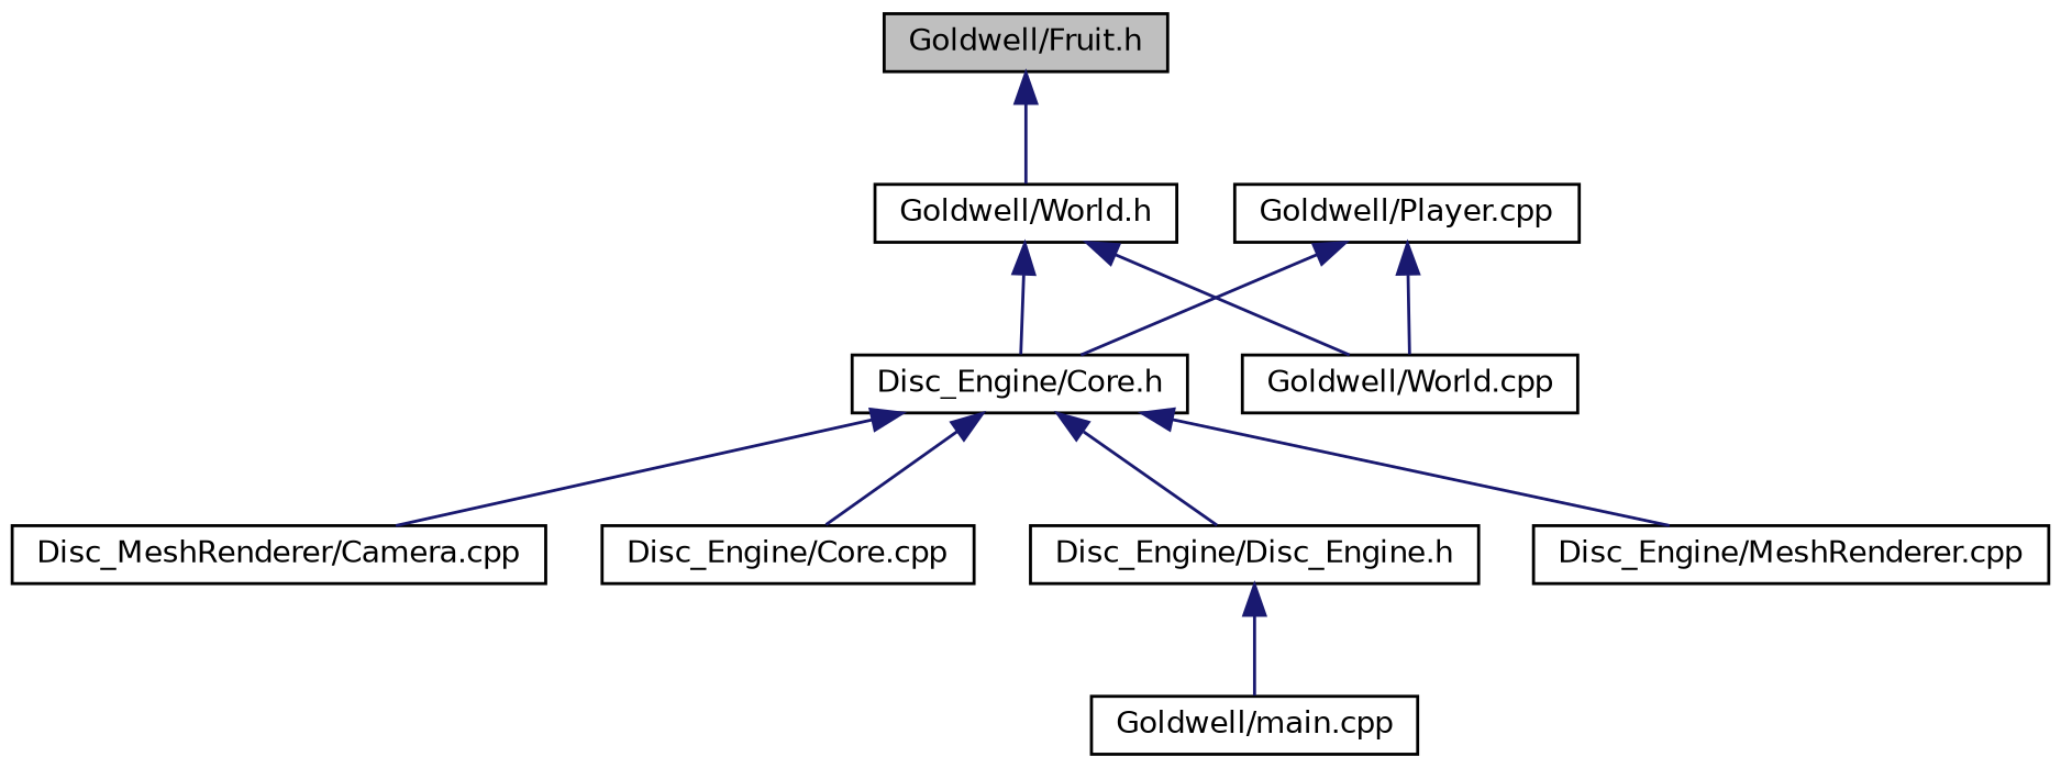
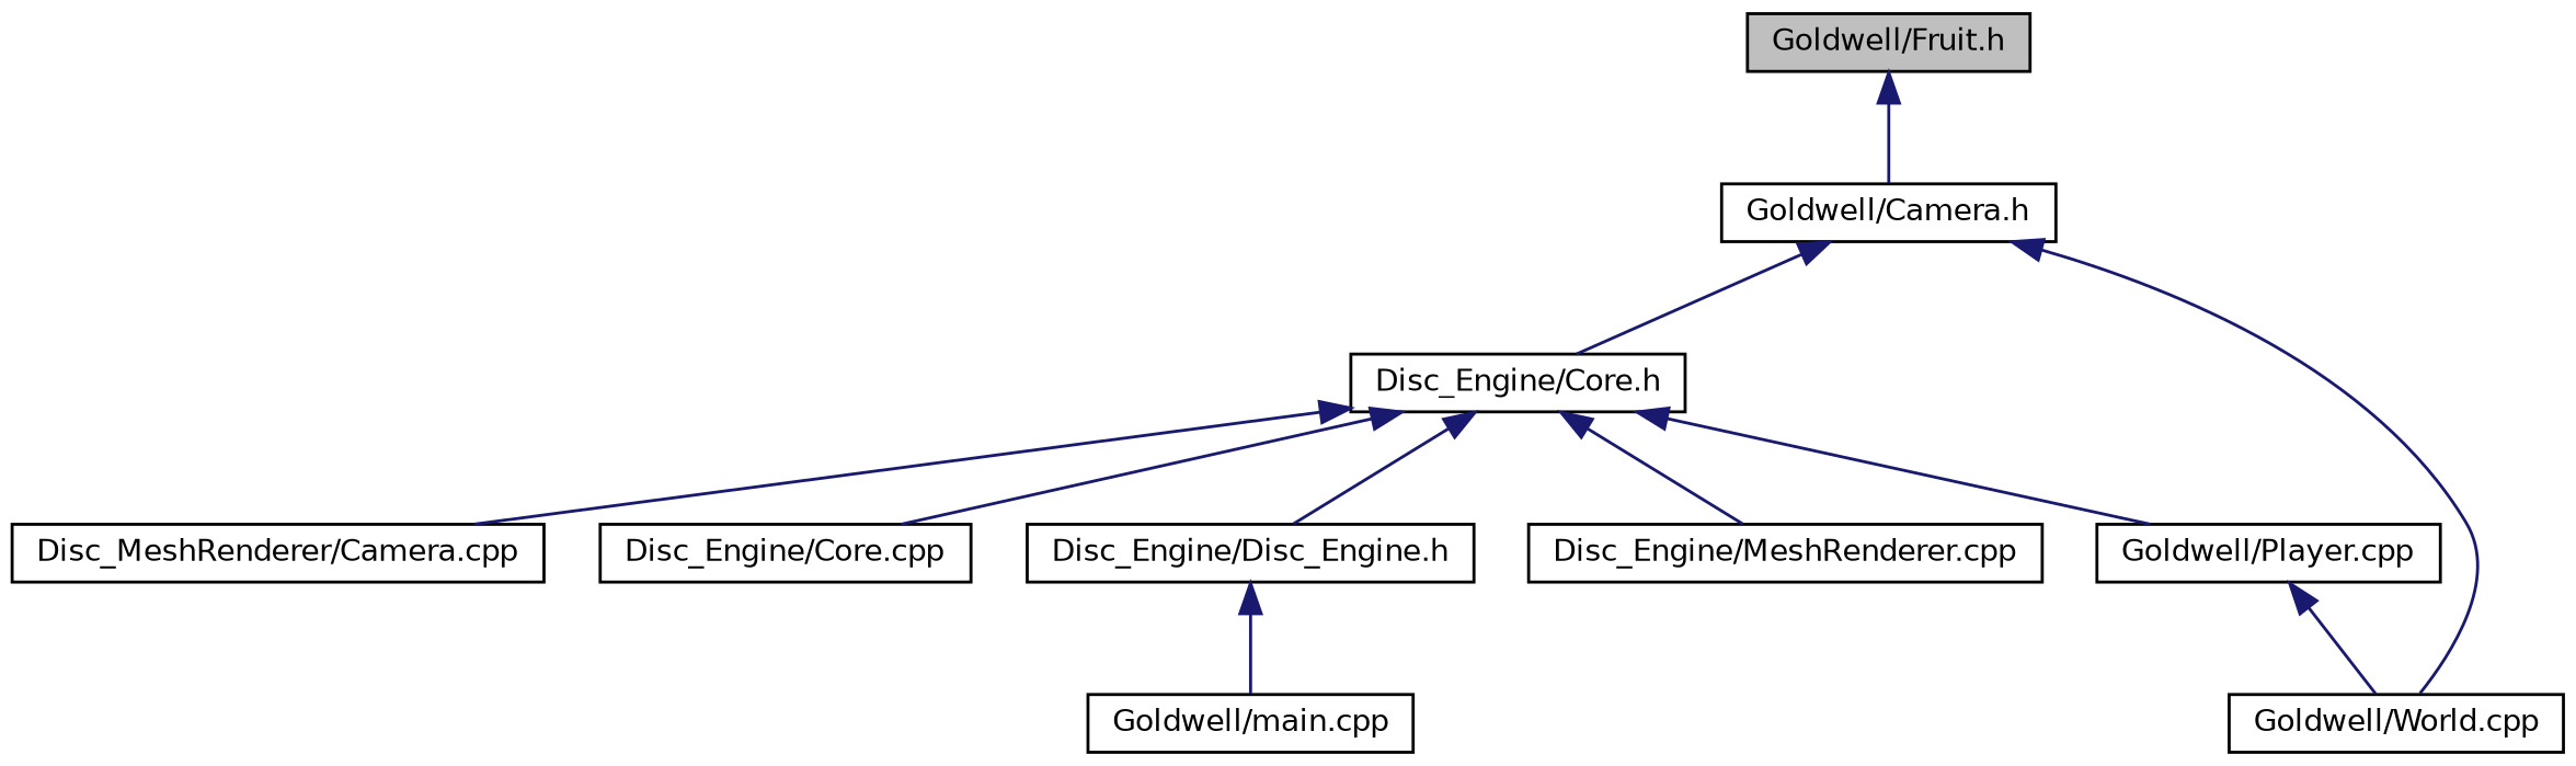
  digraph {
    node [color=black fillcolor=white fontname=Helvetica fontsize=10 shape=record style=filled]
    edge [color=midnightblue dir=back fontname=Helvetica fontsize=10 labelfontname=Helvetica labelfontsize=10 style=solid]
    n1 [fillcolor=grey75 fontcolor=black height=0.2 label="Goldwell/Fruit.h" width=0.4]
-   n2 [height=0.2 label="Goldwell/World.h" width=0.4]
+   n2 [height=0.2 label="Goldwell/Camera.h" width=0.4]
    n3 [height=0.2 label="Disc_Engine/Core.h" width=0.4]
    n4 [height=0.2 label="Goldwell/World.cpp" width=0.4]
    n5 [height=0.2 label="Disc_MeshRenderer/Camera.cpp" width=0.4]
    n6 [height=0.2 label="Disc_Engine/Core.cpp" width=0.4]
    n7 [height=0.2 label="Disc_Engine/Disc_Engine.h" width=0.4]
    n8 [height=0.2 label="Disc_Engine/MeshRenderer.cpp" width=0.4]
    n9 [height=0.2 label="Goldwell/Player.cpp" width=0.4]
    n10 [height=0.2 label="Goldwell/main.cpp" width=0.4]
    n1 -> n2
    n2 -> n3
    n2 -> n4
    n3 -> n5
    n3 -> n6
    n3 -> n7
    n3 -> n8
-   n9 -> n3
+   n3 -> n9
    n7 -> n10
    n9 -> n4
  }
